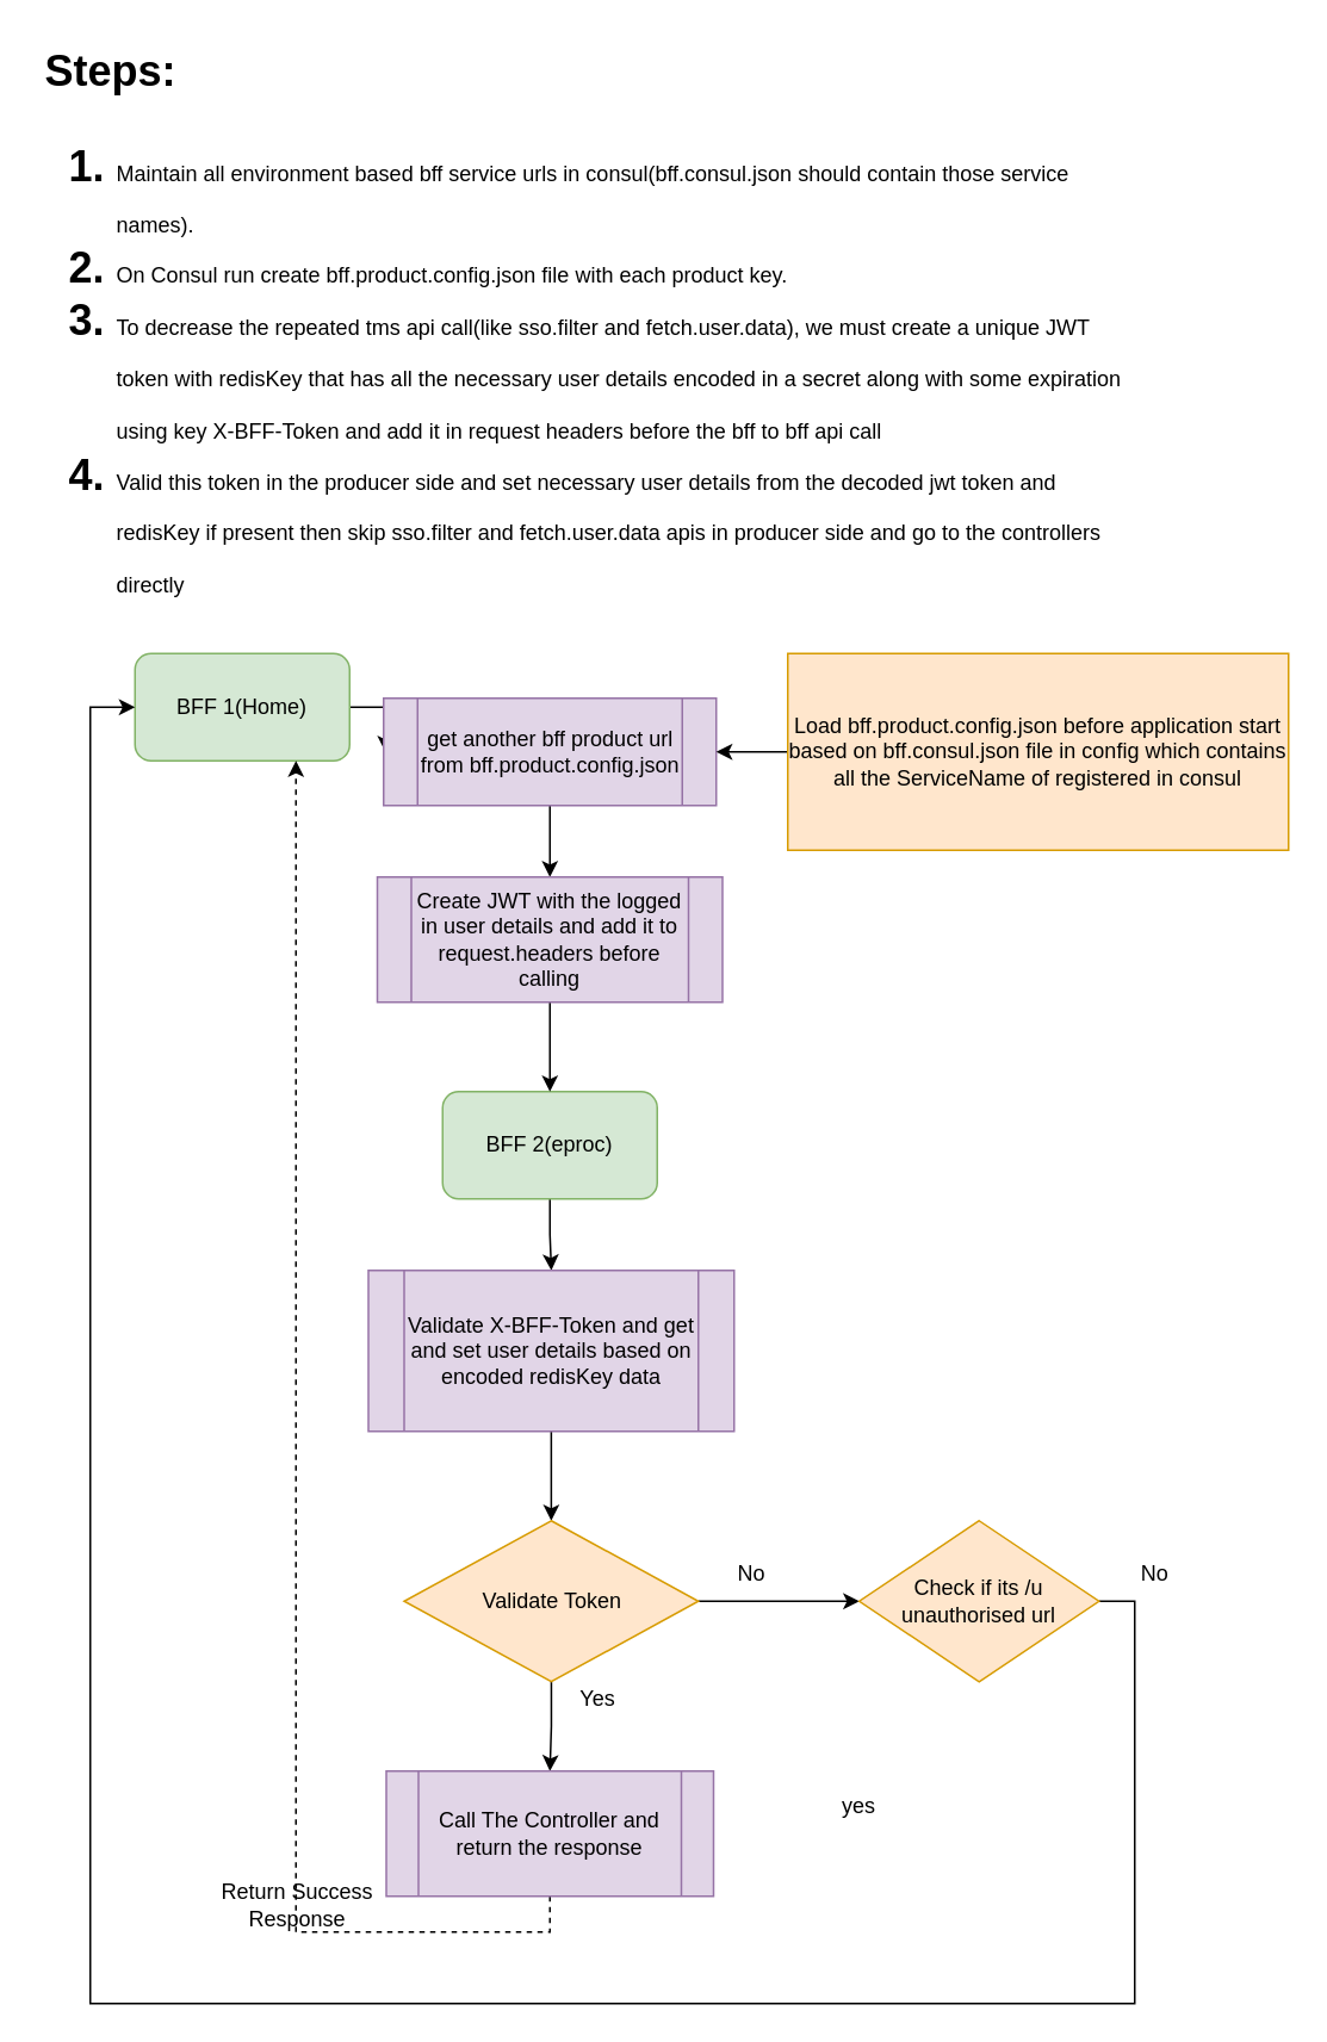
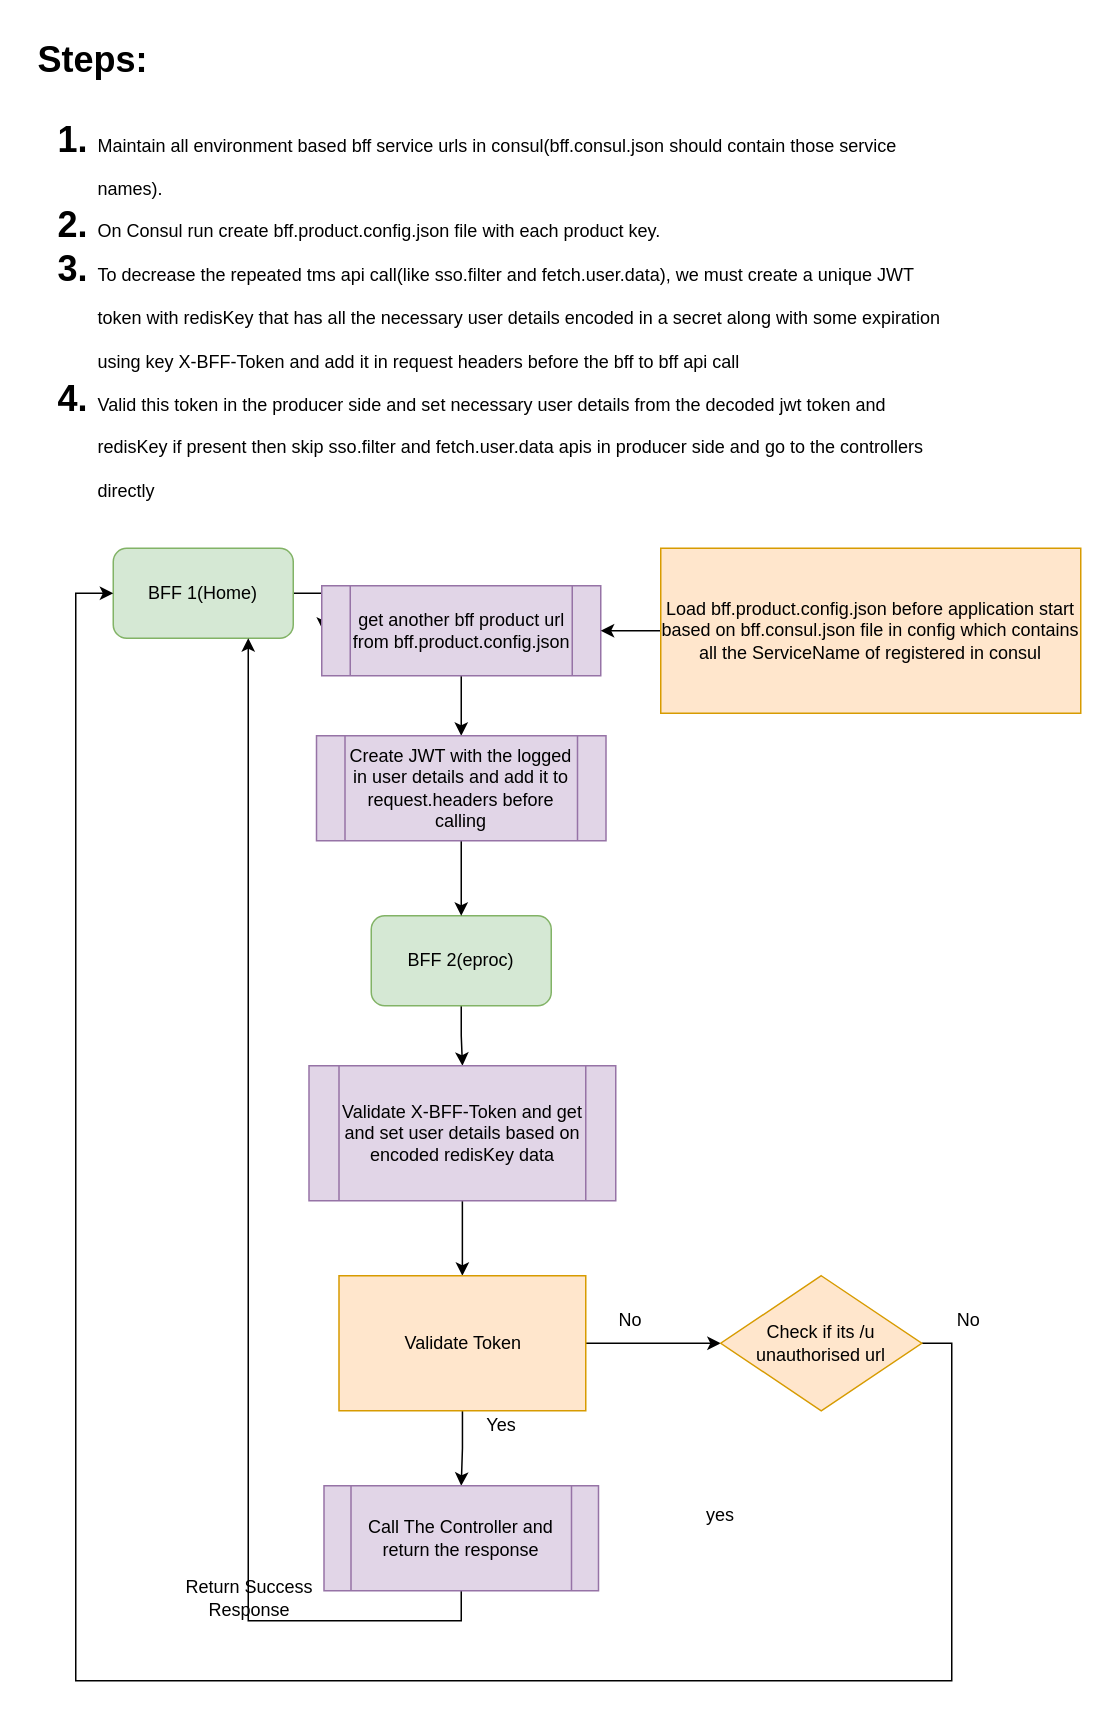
  <mxCell id="0" />
  <mxCell id="1" parent="0" />
  <mxCell id="2" value="&lt;h1&gt;&lt;span&gt;Steps:&lt;/span&gt;&lt;/h1&gt;&lt;h1&gt;&lt;ol&gt;&lt;li&gt;&lt;span style=&quot;font-weight: normal&quot;&gt;&lt;font style=&quot;font-size: 12px&quot;&gt;Maintain all environment based bff service urls in consul(bff.consul.json should contain those service names).&lt;/font&gt;&lt;/span&gt;&lt;/li&gt;&lt;li&gt;&lt;span style=&quot;font-size: 12px ; font-weight: normal&quot;&gt;On Consul run create bff.product.config.json file with each product key.&lt;/span&gt;&lt;/li&gt;&lt;li&gt;&lt;span style=&quot;font-size: 12px ; font-weight: 400&quot;&gt;To decrease the repeated tms api call(like sso.filter and fetch.user.data), we must create a unique JWT token with redisKey that has all the necessary user details encoded in a secret along with some expiration using key X-BFF-Token and add it in request headers before the bff to bff api call&lt;/span&gt;&lt;/li&gt;&lt;li&gt;&lt;span style=&quot;font-size: 12px ; font-weight: 400&quot;&gt;Valid this token in the producer side and set necessary user details from the decoded jwt token and redisKey if present then skip sso.filter and fetch.user.data apis in producer side and go to the controllers directly&lt;/span&gt;&lt;/li&gt;&lt;/ol&gt;&lt;/h1&gt;" style="text;html=1;strokeColor=none;fillColor=none;spacing=5;spacingTop=-20;whiteSpace=wrap;overflow=hidden;rounded=0;" parent="1" vertex="1"><mxGeometry x="20" y="20" width="610" height="320" as="geometry" /></mxCell>
  <mxCell id="3" style="edgeStyle=orthogonalEdgeStyle;rounded=0;orthogonalLoop=1;jettySize=auto;html=1;exitX=1;exitY=0.5;exitDx=0;exitDy=0;" parent="1" source="4" target="8" edge="1"><mxGeometry relative="1" as="geometry"><mxPoint x="200" y="420" as="targetPoint" /></mxGeometry></mxCell>
  <mxCell id="4" value="BFF 1(Home)" style="rounded=1;whiteSpace=wrap;html=1;fillColor=#d5e8d4;strokeColor=#82b366;" parent="1" vertex="1"><mxGeometry x="75" y="365" width="120" height="60" as="geometry" /></mxCell>
  <mxCell id="5" style="edgeStyle=orthogonalEdgeStyle;rounded=0;orthogonalLoop=1;jettySize=auto;html=1;" parent="1" source="6" target="12" edge="1"><mxGeometry relative="1" as="geometry"><mxPoint x="307" y="730" as="targetPoint" /></mxGeometry></mxCell>
  <mxCell id="6" value="BFF 2(eproc)" style="rounded=1;whiteSpace=wrap;html=1;fillColor=#d5e8d4;strokeColor=#82b366;" parent="1" vertex="1"><mxGeometry x="247" y="610" width="120" height="60" as="geometry" /></mxCell>
  <mxCell id="7" style="edgeStyle=orthogonalEdgeStyle;rounded=0;orthogonalLoop=1;jettySize=auto;html=1;" parent="1" source="8" target="10" edge="1"><mxGeometry relative="1" as="geometry"><mxPoint x="307" y="520" as="targetPoint" /></mxGeometry></mxCell>
  <mxCell id="8" value="get another bff product url from bff.product.config.json" style="shape=process;whiteSpace=wrap;html=1;backgroundOutline=1;fillColor=#e1d5e7;strokeColor=#9673a6;" parent="1" vertex="1"><mxGeometry x="214" y="390" width="186" height="60" as="geometry" /></mxCell>
  <mxCell id="9" style="edgeStyle=orthogonalEdgeStyle;rounded=0;orthogonalLoop=1;jettySize=auto;html=1;entryX=0.5;entryY=0;entryDx=0;entryDy=0;" parent="1" source="10" target="6" edge="1"><mxGeometry relative="1" as="geometry" /></mxCell>
  <mxCell id="10" value="Create JWT with the logged in user details and add it to request.headers before calling" style="shape=process;whiteSpace=wrap;html=1;backgroundOutline=1;fillColor=#e1d5e7;strokeColor=#9673a6;" parent="1" vertex="1"><mxGeometry x="210.5" y="490" width="193" height="70" as="geometry" /></mxCell>
  <mxCell id="11" style="edgeStyle=orthogonalEdgeStyle;rounded=0;orthogonalLoop=1;jettySize=auto;html=1;" parent="1" source="12" target="15" edge="1"><mxGeometry relative="1" as="geometry"><mxPoint x="307" y="830" as="targetPoint" /></mxGeometry></mxCell>
  <mxCell id="12" value="Validate X-BFF-Token and get and set user details based on encoded redisKey data" style="shape=process;whiteSpace=wrap;html=1;backgroundOutline=1;fillColor=#e1d5e7;strokeColor=#9673a6;" parent="1" vertex="1"><mxGeometry x="205.5" y="710" width="204.5" height="90" as="geometry" /></mxCell>
  <mxCell id="13" style="edgeStyle=orthogonalEdgeStyle;rounded=0;orthogonalLoop=1;jettySize=auto;html=1;" parent="1" source="15" target="17" edge="1"><mxGeometry relative="1" as="geometry"><mxPoint x="307" y="1000" as="targetPoint" /></mxGeometry></mxCell>
  <mxCell id="14" style="edgeStyle=orthogonalEdgeStyle;rounded=0;orthogonalLoop=1;jettySize=auto;html=1;fontFamily=Helvetica;" parent="1" source="15" target="22" edge="1"><mxGeometry relative="1" as="geometry" /></mxCell>
- <mxCell id="15" value="Validate Token" style="rhombus;whiteSpace=wrap;html=1;fillColor=#ffe6cc;strokeColor=#d79b00;" parent="1" vertex="1"><mxGeometry x="225.5" y="850" width="164.5" height="90" as="geometry" /></mxCell>
- <mxCell id="16" style="edgeStyle=orthogonalEdgeStyle;rounded=0;orthogonalLoop=1;jettySize=auto;html=1;exitX=0.5;exitY=1;exitDx=0;exitDy=0;fontFamily=Helvetica;entryX=0.75;entryY=1;entryDx=0;entryDy=0;dashed=1;" parent="1" source="17" target="4" edge="1"><mxGeometry relative="1" as="geometry"><mxPoint x="100" y="480" as="targetPoint" /></mxGeometry></mxCell>
+ <mxCell id="15" value="Validate Token" style="whiteSpace=wrap;html=1;fillColor=#ffe6cc;strokeColor=#d79b00;rounded=0;" parent="1" vertex="1"><mxGeometry x="225.5" y="850" width="164.5" height="90" as="geometry" /></mxCell>
+ <mxCell id="16" style="edgeStyle=orthogonalEdgeStyle;rounded=0;orthogonalLoop=1;jettySize=auto;html=1;exitX=0.5;exitY=1;exitDx=0;exitDy=0;fontFamily=Helvetica;entryX=0.75;entryY=1;entryDx=0;entryDy=0;" parent="1" source="17" target="4" edge="1"><mxGeometry relative="1" as="geometry"><mxPoint x="100" y="480" as="targetPoint" /></mxGeometry></mxCell>
  <mxCell id="17" value="Call The Controller and return the response" style="shape=process;whiteSpace=wrap;html=1;backgroundOutline=1;fillColor=#e1d5e7;strokeColor=#9673a6;" parent="1" vertex="1"><mxGeometry x="215.5" y="990" width="183" height="70" as="geometry" /></mxCell>
  <mxCell id="18" value="No" style="text;html=1;strokeColor=none;fillColor=none;align=center;verticalAlign=middle;whiteSpace=wrap;rounded=0;fontFamily=Helvetica;" parent="1" vertex="1"><mxGeometry x="400" y="870" width="40" height="20" as="geometry" /></mxCell>
  <mxCell id="19" value="Yes" style="text;html=1;strokeColor=none;fillColor=none;align=center;verticalAlign=middle;whiteSpace=wrap;rounded=0;fontFamily=Helvetica;" parent="1" vertex="1"><mxGeometry x="314" y="940" width="40" height="20" as="geometry" /></mxCell>
  <mxCell id="20" value="Return Success Response" style="text;html=1;strokeColor=none;fillColor=none;align=center;verticalAlign=middle;whiteSpace=wrap;rounded=0;fontFamily=Helvetica;" parent="1" vertex="1"><mxGeometry x="115.5" y="1050" width="100" height="30" as="geometry" /></mxCell>
  <mxCell id="21" style="edgeStyle=orthogonalEdgeStyle;rounded=0;orthogonalLoop=1;jettySize=auto;html=1;exitX=1;exitY=0.5;exitDx=0;exitDy=0;fontFamily=Helvetica;" parent="1" source="22" target="4" edge="1"><mxGeometry relative="1" as="geometry"><mxPoint x="20" y="895" as="targetPoint" /><Array as="points"><mxPoint x="634" y="895" /><mxPoint x="634" y="1120" /><mxPoint x="50" y="1120" /></Array></mxGeometry></mxCell>
  <mxCell id="22" value="Check if its /u unauthorised url" style="rhombus;whiteSpace=wrap;html=1;fontFamily=Helvetica;fillColor=#ffe6cc;strokeColor=#d79b00;" parent="1" vertex="1"><mxGeometry x="480" y="850" width="134" height="90" as="geometry" /></mxCell>
  <mxCell id="23" value="yes" style="text;html=1;strokeColor=none;fillColor=none;align=center;verticalAlign=middle;whiteSpace=wrap;rounded=0;fontFamily=Helvetica;" parent="1" vertex="1"><mxGeometry x="460" y="1000" width="40" height="20" as="geometry" /></mxCell>
  <mxCell id="24" value="No" style="text;html=1;align=center;verticalAlign=middle;resizable=0;points=[];autosize=1;strokeColor=none;fontFamily=Helvetica;" parent="1" vertex="1"><mxGeometry x="630" y="870" width="30" height="20" as="geometry" /></mxCell>
  <mxCell id="25" style="edgeStyle=orthogonalEdgeStyle;rounded=0;orthogonalLoop=1;jettySize=auto;html=1;entryX=1;entryY=0.5;entryDx=0;entryDy=0;fontFamily=Helvetica;" parent="1" source="26" target="8" edge="1"><mxGeometry relative="1" as="geometry" /></mxCell>
  <mxCell id="26" value="&lt;span&gt;Load bff.product.config.json before application start based on bff.consul.json file in config which contains all the ServiceName of registered in consul&lt;/span&gt;" style="rounded=0;whiteSpace=wrap;html=1;fontFamily=Helvetica;fillColor=#ffe6cc;strokeColor=#d79b00;" parent="1" vertex="1"><mxGeometry x="440" y="365" width="280" height="110" as="geometry" /></mxCell>
